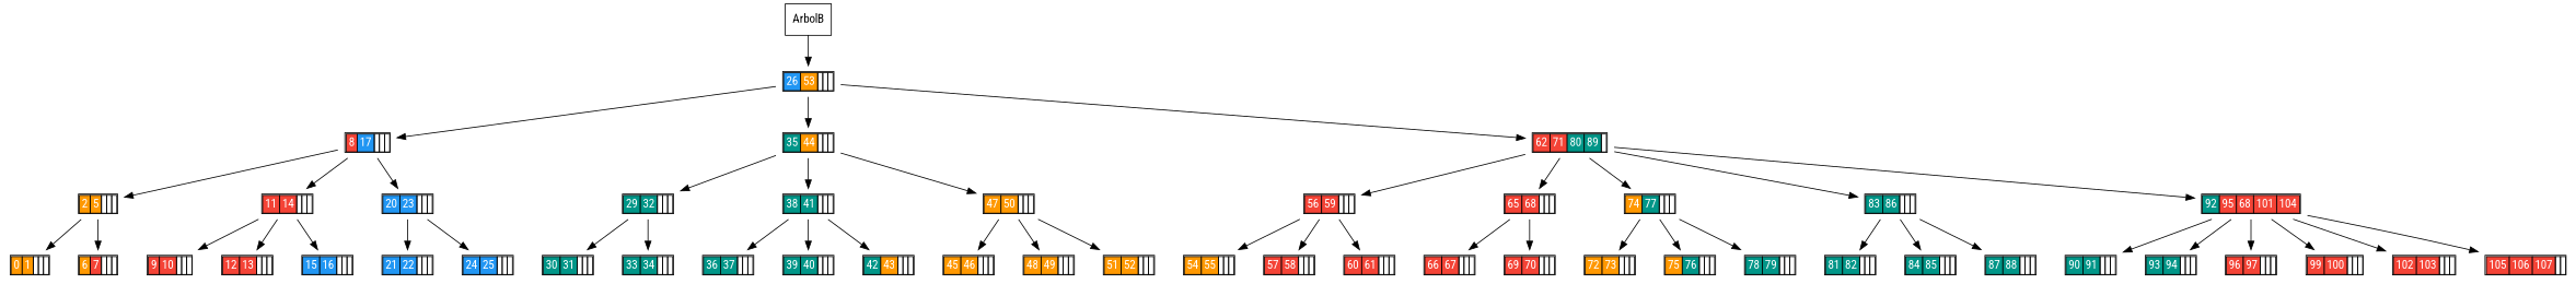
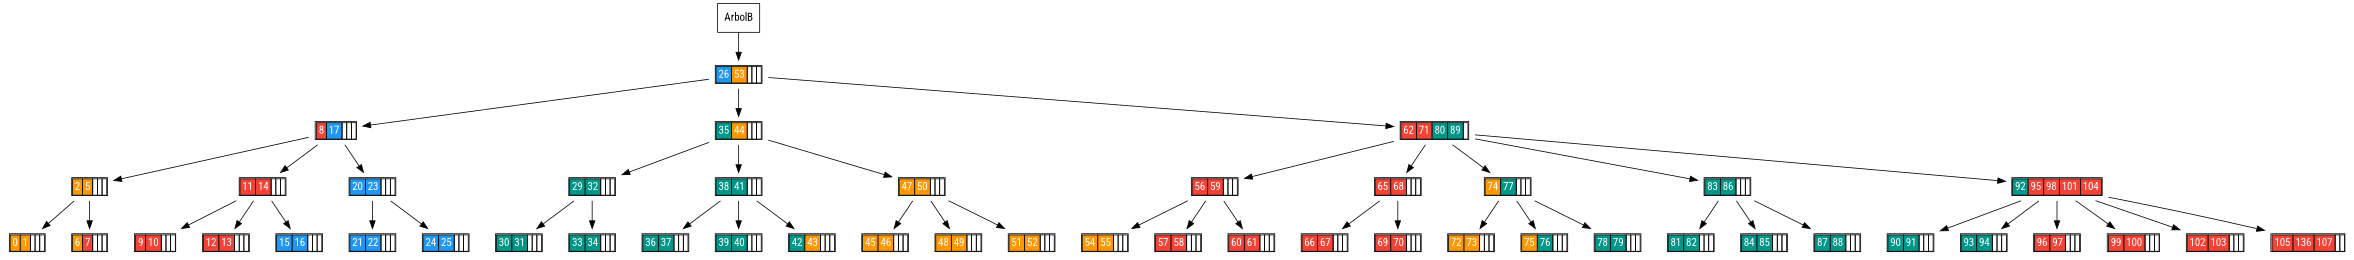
  digraph {
    fontname="Roboto Condensed"
    node [fontname="Roboto Condensed" shape=none]
    edge [fontname="Roboto Condensed"]
    n1 [label=ArbolB shape=record]
    n2 [label=<<TABLE CELLSPACING="0"><TR><TD BGCOLOR ="#2196F3"><FONT COLOR="white">26</FONT></TD><TD BGCOLOR ="#ff9800"><FONT COLOR="white">53</FONT></TD><TD></TD><TD></TD><TD></TD></TR></TABLE>>]
    n3 [label=<<TABLE CELLSPACING="0"><TR><TD BGCOLOR ="#f44336"><FONT COLOR="white">8</FONT></TD><TD BGCOLOR ="#2196F3"><FONT COLOR="white">17</FONT></TD><TD></TD><TD></TD><TD></TD></TR></TABLE>>]
    n4 [label=<<TABLE CELLSPACING="0"><TR><TD BGCOLOR ="#009688"><FONT COLOR="white">35</FONT></TD><TD BGCOLOR ="#ff9800"><FONT COLOR="white">44</FONT></TD><TD></TD><TD></TD><TD></TD></TR></TABLE>>]
    n5 [label=<<TABLE CELLSPACING="0"><TR><TD BGCOLOR ="#f44336"><FONT COLOR="white">62</FONT></TD><TD BGCOLOR ="#f44336"><FONT COLOR="white">71</FONT></TD><TD BGCOLOR ="#009688"><FONT COLOR="white">80</FONT></TD><TD BGCOLOR ="#009688"><FONT COLOR="white">89</FONT></TD><TD></TD></TR></TABLE>>]
    n6 [label=<<TABLE CELLSPACING="0"><TR><TD BGCOLOR ="#ff9800"><FONT COLOR="white">2</FONT></TD><TD BGCOLOR ="#ff9800"><FONT COLOR="white">5</FONT></TD><TD></TD><TD></TD><TD></TD></TR></TABLE>>]
    n7 [label=<<TABLE CELLSPACING="0"><TR><TD BGCOLOR ="#f44336"><FONT COLOR="white">11</FONT></TD><TD BGCOLOR ="#f44336"><FONT COLOR="white">14</FONT></TD><TD></TD><TD></TD><TD></TD></TR></TABLE>>]
    n8 [label=<<TABLE CELLSPACING="0"><TR><TD BGCOLOR ="#2196F3"><FONT COLOR="white">20</FONT></TD><TD BGCOLOR ="#2196F3"><FONT COLOR="white">23</FONT></TD><TD></TD><TD></TD><TD></TD></TR></TABLE>>]
    n9 [label=<<TABLE CELLSPACING="0"><TR><TD BGCOLOR ="#009688"><FONT COLOR="white">29</FONT></TD><TD BGCOLOR ="#009688"><FONT COLOR="white">32</FONT></TD><TD></TD><TD></TD><TD></TD></TR></TABLE>>]
    n10 [label=<<TABLE CELLSPACING="0"><TR><TD BGCOLOR ="#009688"><FONT COLOR="white">38</FONT></TD><TD BGCOLOR ="#009688"><FONT COLOR="white">41</FONT></TD><TD></TD><TD></TD><TD></TD></TR></TABLE>>]
    n11 [label=<<TABLE CELLSPACING="0"><TR><TD BGCOLOR ="#ff9800"><FONT COLOR="white">47</FONT></TD><TD BGCOLOR ="#ff9800"><FONT COLOR="white">50</FONT></TD><TD></TD><TD></TD><TD></TD></TR></TABLE>>]
    n12 [label=<<TABLE CELLSPACING="0"><TR><TD BGCOLOR ="#f44336"><FONT COLOR="white">56</FONT></TD><TD BGCOLOR ="#f44336"><FONT COLOR="white">59</FONT></TD><TD></TD><TD></TD><TD></TD></TR></TABLE>>]
    n13 [label=<<TABLE CELLSPACING="0"><TR><TD BGCOLOR ="#f44336"><FONT COLOR="white">65</FONT></TD><TD BGCOLOR ="#f44336"><FONT COLOR="white">68</FONT></TD><TD></TD><TD></TD><TD></TD></TR></TABLE>>]
    n14 [label=<<TABLE CELLSPACING="0"><TR><TD BGCOLOR ="#ff9800"><FONT COLOR="white">74</FONT></TD><TD BGCOLOR ="#009688"><FONT COLOR="white">77</FONT></TD><TD></TD><TD></TD><TD></TD></TR></TABLE>>]
    n15 [label=<<TABLE CELLSPACING="0"><TR><TD BGCOLOR ="#009688"><FONT COLOR="white">83</FONT></TD><TD BGCOLOR ="#009688"><FONT COLOR="white">86</FONT></TD><TD></TD><TD></TD><TD></TD></TR></TABLE>>]
-   n16 [label=<<TABLE CELLSPACING="0"><TR><TD BGCOLOR ="#009688"><FONT COLOR="white">92</FONT></TD><TD BGCOLOR ="#f44336"><FONT COLOR="white">95</FONT></TD><TD BGCOLOR ="#f44336"><FONT COLOR="white">68</FONT></TD><TD BGCOLOR ="#f44336"><FONT COLOR="white">101</FONT></TD><TD BGCOLOR ="#f44336"><FONT COLOR="white">104</FONT></TD></TR></TABLE>>]
+   n16 [label=<<TABLE CELLSPACING="0"><TR><TD BGCOLOR ="#009688"><FONT COLOR="white">92</FONT></TD><TD BGCOLOR ="#f44336"><FONT COLOR="white">95</FONT></TD><TD BGCOLOR ="#f44336"><FONT COLOR="white">98</FONT></TD><TD BGCOLOR ="#f44336"><FONT COLOR="white">101</FONT></TD><TD BGCOLOR ="#f44336"><FONT COLOR="white">104</FONT></TD></TR></TABLE>>]
    n17 [label=<<TABLE CELLSPACING="0"><TR><TD BGCOLOR ="#ff9800"><FONT COLOR="white">0</FONT></TD><TD BGCOLOR ="#ff9800"><FONT COLOR="white">1</FONT></TD><TD></TD><TD></TD><TD></TD></TR></TABLE>>]
    n18 [label=<<TABLE CELLSPACING="0"><TR><TD BGCOLOR ="#ff9800"><FONT COLOR="white">6</FONT></TD><TD BGCOLOR ="#f44336"><FONT COLOR="white">7</FONT></TD><TD></TD><TD></TD><TD></TD></TR></TABLE>>]
    n19 [label=<<TABLE CELLSPACING="0"><TR><TD BGCOLOR ="#f44336"><FONT COLOR="white">9</FONT></TD><TD BGCOLOR ="#f44336"><FONT COLOR="white">10</FONT></TD><TD></TD><TD></TD><TD></TD></TR></TABLE>>]
    n20 [label=<<TABLE CELLSPACING="0"><TR><TD BGCOLOR ="#f44336"><FONT COLOR="white">12</FONT></TD><TD BGCOLOR ="#f44336"><FONT COLOR="white">13</FONT></TD><TD></TD><TD></TD><TD></TD></TR></TABLE>>]
    n21 [label=<<TABLE CELLSPACING="0"><TR><TD BGCOLOR ="#2196F3"><FONT COLOR="white">15</FONT></TD><TD BGCOLOR ="#2196F3"><FONT COLOR="white">16</FONT></TD><TD></TD><TD></TD><TD></TD></TR></TABLE>>]
    n22 [label=<<TABLE CELLSPACING="0"><TR><TD BGCOLOR ="#2196F3"><FONT COLOR="white">21</FONT></TD><TD BGCOLOR ="#2196F3"><FONT COLOR="white">22</FONT></TD><TD></TD><TD></TD><TD></TD></TR></TABLE>>]
    n23 [label=<<TABLE CELLSPACING="0"><TR><TD BGCOLOR ="#2196F3"><FONT COLOR="white">24</FONT></TD><TD BGCOLOR ="#2196F3"><FONT COLOR="white">25</FONT></TD><TD></TD><TD></TD><TD></TD></TR></TABLE>>]
    n24 [label=<<TABLE CELLSPACING="0"><TR><TD BGCOLOR ="#009688"><FONT COLOR="white">30</FONT></TD><TD BGCOLOR ="#009688"><FONT COLOR="white">31</FONT></TD><TD></TD><TD></TD><TD></TD></TR></TABLE>>]
    n25 [label=<<TABLE CELLSPACING="0"><TR><TD BGCOLOR ="#009688"><FONT COLOR="white">33</FONT></TD><TD BGCOLOR ="#009688"><FONT COLOR="white">34</FONT></TD><TD></TD><TD></TD><TD></TD></TR></TABLE>>]
    n26 [label=<<TABLE CELLSPACING="0"><TR><TD BGCOLOR ="#009688"><FONT COLOR="white">36</FONT></TD><TD BGCOLOR ="#009688"><FONT COLOR="white">37</FONT></TD><TD></TD><TD></TD><TD></TD></TR></TABLE>>]
    n27 [label=<<TABLE CELLSPACING="0"><TR><TD BGCOLOR ="#009688"><FONT COLOR="white">39</FONT></TD><TD BGCOLOR ="#009688"><FONT COLOR="white">40</FONT></TD><TD></TD><TD></TD><TD></TD></TR></TABLE>>]
    n28 [label=<<TABLE CELLSPACING="0"><TR><TD BGCOLOR ="#009688"><FONT COLOR="white">42</FONT></TD><TD BGCOLOR ="#ff9800"><FONT COLOR="white">43</FONT></TD><TD></TD><TD></TD><TD></TD></TR></TABLE>>]
    n29 [label=<<TABLE CELLSPACING="0"><TR><TD BGCOLOR ="#ff9800"><FONT COLOR="white">45</FONT></TD><TD BGCOLOR ="#ff9800"><FONT COLOR="white">46</FONT></TD><TD></TD><TD></TD><TD></TD></TR></TABLE>>]
    n30 [label=<<TABLE CELLSPACING="0"><TR><TD BGCOLOR ="#ff9800"><FONT COLOR="white">48</FONT></TD><TD BGCOLOR ="#ff9800"><FONT COLOR="white">49</FONT></TD><TD></TD><TD></TD><TD></TD></TR></TABLE>>]
    n31 [label=<<TABLE CELLSPACING="0"><TR><TD BGCOLOR ="#ff9800"><FONT COLOR="white">51</FONT></TD><TD BGCOLOR ="#ff9800"><FONT COLOR="white">52</FONT></TD><TD></TD><TD></TD><TD></TD></TR></TABLE>>]
    n32 [label=<<TABLE CELLSPACING="0"><TR><TD BGCOLOR ="#ff9800"><FONT COLOR="white">54</FONT></TD><TD BGCOLOR ="#ff9800"><FONT COLOR="white">55</FONT></TD><TD></TD><TD></TD><TD></TD></TR></TABLE>>]
    n33 [label=<<TABLE CELLSPACING="0"><TR><TD BGCOLOR ="#f44336"><FONT COLOR="white">57</FONT></TD><TD BGCOLOR ="#f44336"><FONT COLOR="white">58</FONT></TD><TD></TD><TD></TD><TD></TD></TR></TABLE>>]
    n34 [label=<<TABLE CELLSPACING="0"><TR><TD BGCOLOR ="#f44336"><FONT COLOR="white">60</FONT></TD><TD BGCOLOR ="#f44336"><FONT COLOR="white">61</FONT></TD><TD></TD><TD></TD><TD></TD></TR></TABLE>>]
    n35 [label=<<TABLE CELLSPACING="0"><TR><TD BGCOLOR ="#f44336"><FONT COLOR="white">66</FONT></TD><TD BGCOLOR ="#f44336"><FONT COLOR="white">67</FONT></TD><TD></TD><TD></TD><TD></TD></TR></TABLE>>]
    n36 [label=<<TABLE CELLSPACING="0"><TR><TD BGCOLOR ="#f44336"><FONT COLOR="white">69</FONT></TD><TD BGCOLOR ="#f44336"><FONT COLOR="white">70</FONT></TD><TD></TD><TD></TD><TD></TD></TR></TABLE>>]
    n37 [label=<<TABLE CELLSPACING="0"><TR><TD BGCOLOR ="#ff9800"><FONT COLOR="white">72</FONT></TD><TD BGCOLOR ="#ff9800"><FONT COLOR="white">73</FONT></TD><TD></TD><TD></TD><TD></TD></TR></TABLE>>]
    n38 [label=<<TABLE CELLSPACING="0"><TR><TD BGCOLOR ="#ff9800"><FONT COLOR="white">75</FONT></TD><TD BGCOLOR ="#009688"><FONT COLOR="white">76</FONT></TD><TD></TD><TD></TD><TD></TD></TR></TABLE>>]
    n39 [label=<<TABLE CELLSPACING="0"><TR><TD BGCOLOR ="#009688"><FONT COLOR="white">78</FONT></TD><TD BGCOLOR ="#009688"><FONT COLOR="white">79</FONT></TD><TD></TD><TD></TD><TD></TD></TR></TABLE>>]
    n40 [label=<<TABLE CELLSPACING="0"><TR><TD BGCOLOR ="#009688"><FONT COLOR="white">81</FONT></TD><TD BGCOLOR ="#009688"><FONT COLOR="white">82</FONT></TD><TD></TD><TD></TD><TD></TD></TR></TABLE>>]
    n41 [label=<<TABLE CELLSPACING="0"><TR><TD BGCOLOR ="#009688"><FONT COLOR="white">84</FONT></TD><TD BGCOLOR ="#009688"><FONT COLOR="white">85</FONT></TD><TD></TD><TD></TD><TD></TD></TR></TABLE>>]
    n42 [label=<<TABLE CELLSPACING="0"><TR><TD BGCOLOR ="#009688"><FONT COLOR="white">87</FONT></TD><TD BGCOLOR ="#009688"><FONT COLOR="white">88</FONT></TD><TD></TD><TD></TD><TD></TD></TR></TABLE>>]
    n43 [label=<<TABLE CELLSPACING="0"><TR><TD BGCOLOR ="#009688"><FONT COLOR="white">90</FONT></TD><TD BGCOLOR ="#009688"><FONT COLOR="white">91</FONT></TD><TD></TD><TD></TD><TD></TD></TR></TABLE>>]
    n44 [label=<<TABLE CELLSPACING="0"><TR><TD BGCOLOR ="#009688"><FONT COLOR="white">93</FONT></TD><TD BGCOLOR ="#009688"><FONT COLOR="white">94</FONT></TD><TD></TD><TD></TD><TD></TD></TR></TABLE>>]
    n45 [label=<<TABLE CELLSPACING="0"><TR><TD BGCOLOR ="#f44336"><FONT COLOR="white">96</FONT></TD><TD BGCOLOR ="#f44336"><FONT COLOR="white">97</FONT></TD><TD></TD><TD></TD><TD></TD></TR></TABLE>>]
    n46 [label=<<TABLE CELLSPACING="0"><TR><TD BGCOLOR ="#f44336"><FONT COLOR="white">99</FONT></TD><TD BGCOLOR ="#f44336"><FONT COLOR="white">100</FONT></TD><TD></TD><TD></TD><TD></TD></TR></TABLE>>]
    n47 [label=<<TABLE CELLSPACING="0"><TR><TD BGCOLOR ="#f44336"><FONT COLOR="white">102</FONT></TD><TD BGCOLOR ="#f44336"><FONT COLOR="white">103</FONT></TD><TD></TD><TD></TD><TD></TD></TR></TABLE>>]
-   n48 [label=<<TABLE CELLSPACING="0"><TR><TD BGCOLOR ="#f44336"><FONT COLOR="white">105</FONT></TD><TD BGCOLOR ="#f44336"><FONT COLOR="white">106</FONT></TD><TD BGCOLOR ="#f44336"><FONT COLOR="white">107</FONT></TD><TD></TD><TD></TD></TR></TABLE>>]
+   n48 [label=<<TABLE CELLSPACING="0"><TR><TD BGCOLOR ="#f44336"><FONT COLOR="white">105</FONT></TD><TD BGCOLOR ="#f44336"><FONT COLOR="white">136</FONT></TD><TD BGCOLOR ="#f44336"><FONT COLOR="white">107</FONT></TD><TD></TD><TD></TD></TR></TABLE>>]
    n1 -> n2
    n2 -> n3
    n2 -> n4
    n2 -> n5
    n3 -> n6
    n3 -> n7
    n3 -> n8
    n4 -> n9
    n4 -> n10
    n4 -> n11
    n5 -> n12
    n5 -> n13
    n5 -> n14
    n5 -> n15
    n5 -> n16
    n6 -> n17
    n6 -> n18
    n7 -> n19
    n7 -> n20
    n7 -> n21
    n8 -> n22
    n8 -> n23
    n9 -> n24
    n9 -> n25
    n10 -> n26
    n10 -> n27
    n10 -> n28
    n11 -> n29
    n11 -> n30
    n11 -> n31
    n12 -> n32
    n12 -> n33
    n12 -> n34
    n13 -> n35
    n13 -> n36
    n14 -> n37
    n14 -> n38
    n14 -> n39
    n15 -> n40
    n15 -> n41
    n15 -> n42
    n16 -> n43
    n16 -> n44
    n16 -> n45
    n16 -> n46
    n16 -> n47
    n16 -> n48
  }
